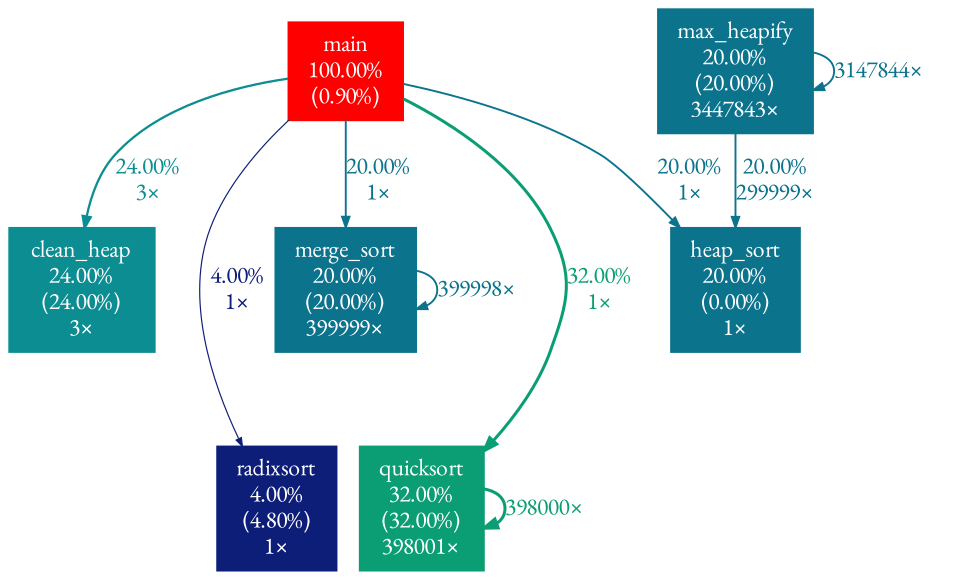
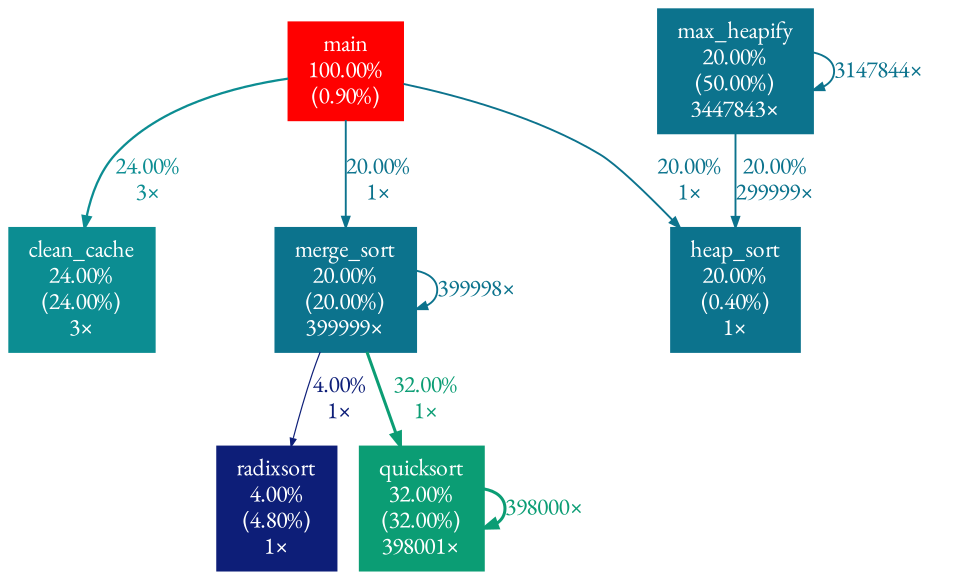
  digraph {
    fontname="EB Garamond"
    nodesep=0.125
    ranksep=0.25
    node [color="#0c738d" fontcolor="#ffffff" fontname="EB Garamond" fontsize=10.00 shape=box style=filled]
    edge [arrowsize=0.45 color="#0c738d" fontcolor="#0c738d" fontname="EB Garamond" fontsize=10.00 labeldistance=0.80 penwidth=0.80]
    n1 [color="#ff0000" height=0 label="main\n100.00%\n(0.90%)" width=0]
    n2 [color="#0b9d74" height=0 label="quicksort\n32.00%\n(32.00%)\n398001×" width=0]
-   n3 [color="#0c8d92" height=0 label="clean_heap\n24.00%\n(24.00%)\n3×" width=0]
-   n4 [height=0 label="heap_sort\n20.00%\n(0.00%)\n1×" width=0]
+   n3 [color="#0c8d92" height=0 label="clean_cache\n24.00%\n(24.00%)\n3×" width=0]
+   n4 [height=0 label="heap_sort\n20.00%\n(0.40%)\n1×" width=0]
    n5 [height=0 label="merge_sort\n20.00%\n(20.00%)\n399999×" width=0]
    n6 [color="#0d1e78" height=0 label="radixsort\n4.00%\n(4.80%)\n1×" width=0]
-   n7 [height=0 label="max_heapify\n20.00%\n(20.00%)\n3447843×" width=0]
-   n1 -> n2 [arrowsize=0.57 color="#0b9d74" fontcolor="#0b9d74" label="32.00%\n1×" labeldistance=1.28 penwidth=1.28]
+   n7 [height=0 label="max_heapify\n20.00%\n(50.00%)\n3447843×" width=0]
+   n5 -> n2 [arrowsize=0.57 color="#0b9d74" fontcolor="#0b9d74" label="32.00%\n1×" labeldistance=1.28 penwidth=1.28]
    n1 -> n3 [arrowsize=0.49 color="#0c8d92" fontcolor="#0c8d92" label="24.00%\n3×" labeldistance=0.96 penwidth=0.96]
    n1 -> n4 [label="20.00%\n1×"]
    n1 -> n5 [label="20.00%\n1×"]
-   n1 -> n6 [arrowsize=0.35 color="#0d1e78" fontcolor="#0d1e78" label="4.00%\n1×" labeldistance=0.50 penwidth=0.50]
+   n5 -> n6 [arrowsize=0.35 color="#0d1e78" fontcolor="#0d1e78" label="4.00%\n1×" labeldistance=0.50 penwidth=0.50]
    n2 -> n2 [arrowsize=0.57 color="#0b9d74" fontcolor="#0b9d74" label="398000×" labeldistance=1.28 penwidth=1.28]
    n5 -> n5 [label="399998×"]
    n7 -> n4 [label="20.00%\n299999×"]
    n7 -> n7 [label="3147844×"]
  }
